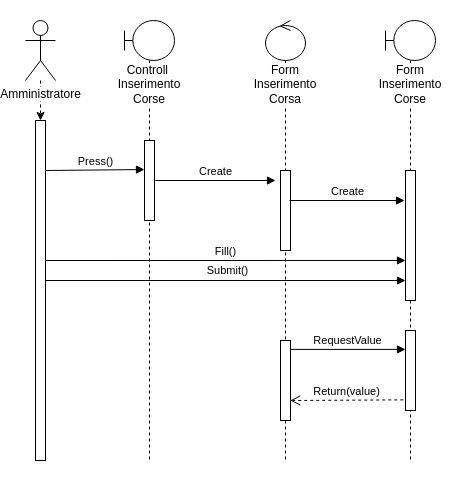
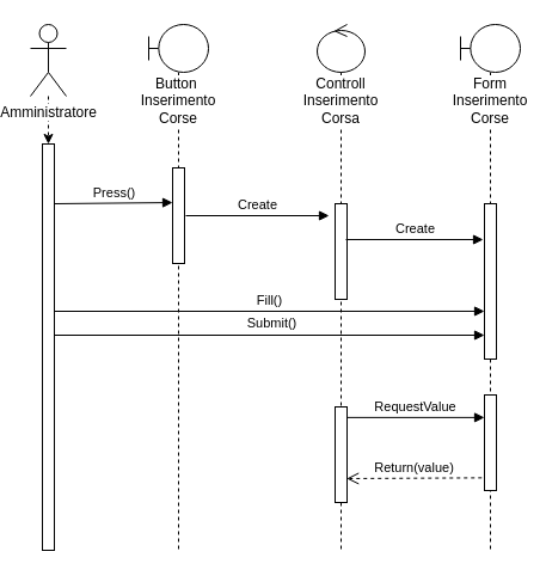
  <mxCell id="0" />
  <mxCell id="1" parent="0" />
  <mxCell id="2" style="edgeStyle=orthogonalEdgeStyle;rounded=0;orthogonalLoop=1;jettySize=auto;html=1;dashed=1;" edge="1" parent="1" source="3" target="4"><mxGeometry relative="1" as="geometry" /></mxCell>
  <mxCell id="3" value="Amministratore" style="shape=umlActor;verticalLabelPosition=bottom;labelBackgroundColor=#ffffff;verticalAlign=top;html=1;outlineConnect=0;" vertex="1" parent="1"><mxGeometry x="20" y="20" width="30" height="60" as="geometry" /></mxCell>
  <mxCell id="4" value="" style="html=1;points=[];perimeter=orthogonalPerimeter;" vertex="1" parent="1"><mxGeometry x="30" y="120" width="10" height="340" as="geometry" /></mxCell>
- <mxCell id="5" value="Controll&amp;nbsp;&lt;br&gt;Inserimento&lt;br&gt;Corse" style="shape=umlLifeline;participant=umlBoundary;perimeter=lifelinePerimeter;whiteSpace=wrap;html=1;container=1;collapsible=0;recursiveResize=0;verticalAlign=top;spacingTop=36;labelBackgroundColor=#ffffff;outlineConnect=0;size=40;" vertex="1" parent="1"><mxGeometry x="119" y="20" width="50" height="440" as="geometry" /></mxCell>
+ <mxCell id="5" value="Button&amp;nbsp;&lt;br&gt;Inserimento&lt;br&gt;Corse" style="shape=umlLifeline;participant=umlBoundary;perimeter=lifelinePerimeter;whiteSpace=wrap;html=1;container=1;collapsible=0;recursiveResize=0;verticalAlign=top;spacingTop=36;labelBackgroundColor=#ffffff;outlineConnect=0;size=40;" vertex="1" parent="1"><mxGeometry x="119" y="20" width="50" height="440" as="geometry" /></mxCell>
  <mxCell id="6" value="" style="html=1;points=[];perimeter=orthogonalPerimeter;" vertex="1" parent="5"><mxGeometry x="20" y="120" width="10" height="80" as="geometry" /></mxCell>
  <mxCell id="7" value="Create" style="html=1;verticalAlign=bottom;endArrow=block;" edge="1" parent="5"><mxGeometry width="80" relative="1" as="geometry"><mxPoint x="31" y="160" as="sourcePoint" /><mxPoint x="151" y="160" as="targetPoint" /></mxGeometry></mxCell>
  <mxCell id="8" value="Press()" style="html=1;verticalAlign=bottom;endArrow=block;entryX=0;entryY=0.363;entryDx=0;entryDy=0;entryPerimeter=0;" edge="1" parent="1" target="6"><mxGeometry width="80" relative="1" as="geometry"><mxPoint x="40" y="170" as="sourcePoint" /><mxPoint x="136" y="166" as="targetPoint" /></mxGeometry></mxCell>
- <mxCell id="9" value="Form&lt;br&gt;Inserimento&lt;br&gt;Corsa" style="shape=umlLifeline;participant=umlControl;perimeter=lifelinePerimeter;whiteSpace=wrap;html=1;container=1;collapsible=0;recursiveResize=0;verticalAlign=top;spacingTop=36;labelBackgroundColor=#ffffff;outlineConnect=0;" vertex="1" parent="1"><mxGeometry x="260" y="20" width="40" height="440" as="geometry" /></mxCell>
+ <mxCell id="9" value="Controll&lt;br&gt;Inserimento&lt;br&gt;Corsa" style="shape=umlLifeline;participant=umlControl;perimeter=lifelinePerimeter;whiteSpace=wrap;html=1;container=1;collapsible=0;recursiveResize=0;verticalAlign=top;spacingTop=36;labelBackgroundColor=#ffffff;outlineConnect=0;" vertex="1" parent="1"><mxGeometry x="260" y="20" width="40" height="440" as="geometry" /></mxCell>
  <mxCell id="10" value="" style="html=1;points=[];perimeter=orthogonalPerimeter;" vertex="1" parent="9"><mxGeometry x="15" y="150" width="10" height="80" as="geometry" /></mxCell>
  <mxCell id="11" value="" style="html=1;points=[];perimeter=orthogonalPerimeter;" vertex="1" parent="9"><mxGeometry x="15" y="320" width="10" height="80" as="geometry" /></mxCell>
  <mxCell id="12" value="Form&lt;br&gt;Inserimento&lt;br&gt;Corse" style="shape=umlLifeline;participant=umlBoundary;perimeter=lifelinePerimeter;whiteSpace=wrap;html=1;container=1;collapsible=0;recursiveResize=0;verticalAlign=top;spacingTop=36;labelBackgroundColor=#ffffff;outlineConnect=0;" vertex="1" parent="1"><mxGeometry x="380" y="20" width="50" height="440" as="geometry" /></mxCell>
  <mxCell id="13" value="" style="html=1;points=[];perimeter=orthogonalPerimeter;" vertex="1" parent="12"><mxGeometry x="20" y="150" width="10" height="130" as="geometry" /></mxCell>
  <mxCell id="14" value="" style="html=1;points=[];perimeter=orthogonalPerimeter;" vertex="1" parent="12"><mxGeometry x="20" y="310" width="10" height="80" as="geometry" /></mxCell>
  <mxCell id="15" value="Create" style="html=1;verticalAlign=bottom;endArrow=block;" edge="1" parent="1"><mxGeometry width="80" relative="1" as="geometry"><mxPoint x="284" y="200" as="sourcePoint" /><mxPoint x="399" y="200" as="targetPoint" /></mxGeometry></mxCell>
  <mxCell id="16" value="RequestValue" style="html=1;verticalAlign=bottom;endArrow=block;exitX=1.038;exitY=0.111;exitDx=0;exitDy=0;exitPerimeter=0;entryX=0;entryY=0.236;entryDx=0;entryDy=0;entryPerimeter=0;" edge="1" parent="1" source="11" target="14"><mxGeometry width="80" relative="1" as="geometry"><mxPoint x="290" y="320" as="sourcePoint" /><mxPoint x="400" y="319" as="targetPoint" /></mxGeometry></mxCell>
  <mxCell id="17" value="Return(value)" style="html=1;verticalAlign=bottom;endArrow=open;dashed=1;endSize=8;exitX=-0.224;exitY=0.867;exitDx=0;exitDy=0;exitPerimeter=0;entryX=0.967;entryY=0.75;entryDx=0;entryDy=0;entryPerimeter=0;" edge="1" parent="1" source="14" target="11"><mxGeometry relative="1" as="geometry"><mxPoint x="365" y="380" as="sourcePoint" /><mxPoint x="285" y="380" as="targetPoint" /></mxGeometry></mxCell>
  <mxCell id="18" value="Fill()" style="html=1;verticalAlign=bottom;endArrow=block;entryX=0;entryY=0.692;entryDx=0;entryDy=0;entryPerimeter=0;" edge="1" parent="1" target="13"><mxGeometry width="80" relative="1" as="geometry"><mxPoint x="40" y="260" as="sourcePoint" /><mxPoint x="120" y="260" as="targetPoint" /></mxGeometry></mxCell>
  <mxCell id="19" value="Submit()" style="html=1;verticalAlign=bottom;endArrow=block;" edge="1" parent="1" target="13"><mxGeometry x="0.01" y="1" width="80" relative="1" as="geometry"><mxPoint x="40" y="280" as="sourcePoint" /><mxPoint x="396" y="282" as="targetPoint" /><mxPoint as="offset" /></mxGeometry></mxCell>
